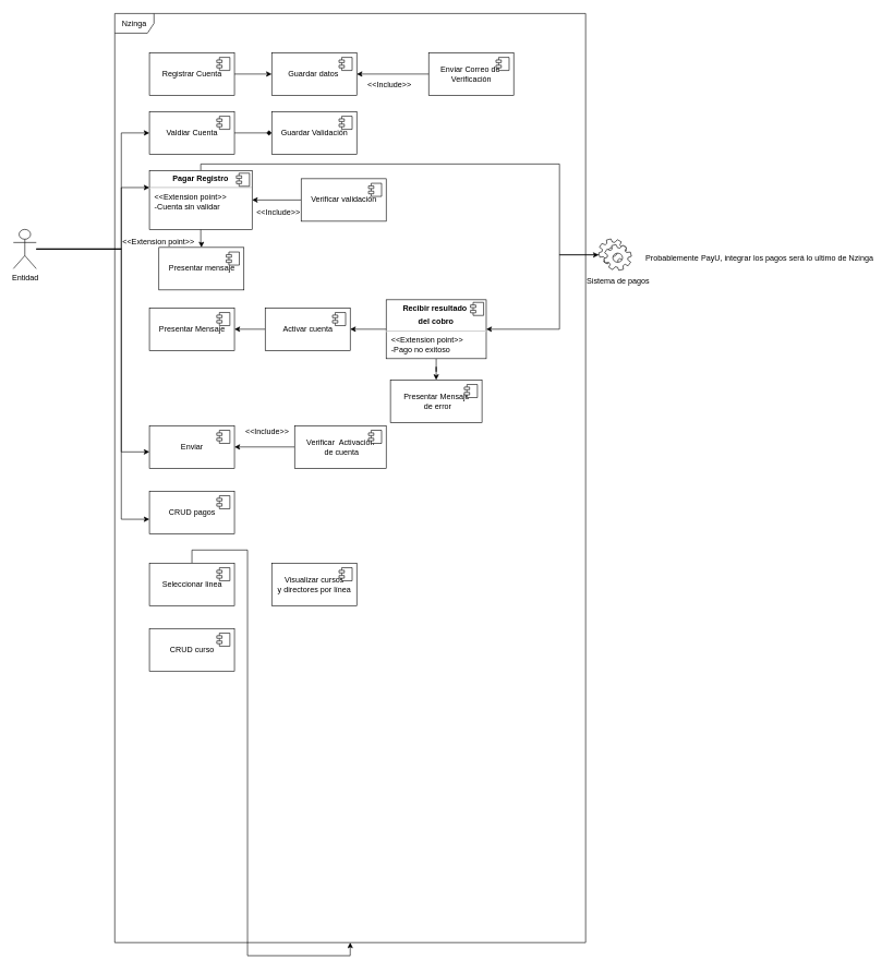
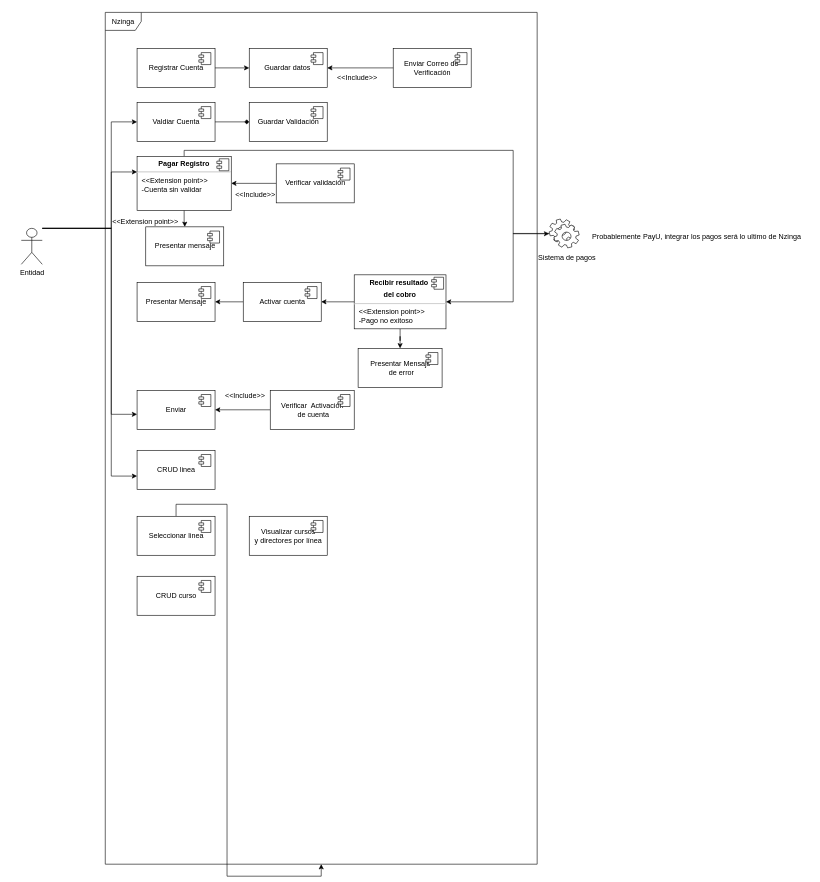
  <mxCell id="0" />
  <mxCell id="1" parent="0" />
  <mxCell id="2" style="edgeStyle=orthogonalEdgeStyle;rounded=0;orthogonalLoop=1;jettySize=auto;html=1;" parent="1" source="6" target="11" edge="1"><mxGeometry relative="1" as="geometry"><Array as="points"><mxPoint x="185" y="380" /><mxPoint x="185" y="690" /></Array></mxGeometry></mxCell>
  <mxCell id="3" style="edgeStyle=orthogonalEdgeStyle;rounded=0;orthogonalLoop=1;jettySize=auto;html=1;" parent="1" source="6" target="13" edge="1"><mxGeometry relative="1" as="geometry"><Array as="points"><mxPoint x="185" y="380" /><mxPoint x="185" y="793" /></Array></mxGeometry></mxCell>
  <mxCell id="4" style="edgeStyle=orthogonalEdgeStyle;rounded=0;orthogonalLoop=1;jettySize=auto;html=1;entryX=0;entryY=0.5;entryDx=0;entryDy=0;" parent="1" source="6" edge="1"><mxGeometry relative="1" as="geometry"><Array as="points"><mxPoint x="185" y="380" /><mxPoint x="185" y="286" /></Array><mxPoint x="228" y="286" as="targetPoint" /></mxGeometry></mxCell>
  <mxCell id="5" style="edgeStyle=orthogonalEdgeStyle;rounded=0;orthogonalLoop=1;jettySize=auto;html=1;entryX=0;entryY=0.5;entryDx=0;entryDy=0;" parent="1" source="6" target="41" edge="1"><mxGeometry relative="1" as="geometry"><Array as="points"><mxPoint x="185" y="380" /><mxPoint x="185" y="203" /></Array></mxGeometry></mxCell>
- <mxCell id="6" value="Entidad" style="shape=umlActor;verticalLabelPosition=bottom;labelBackgroundColor=#ffffff;verticalAlign=top;html=1;" parent="1" vertex="1"><mxGeometry x="20" y="350" width="35" height="60" as="geometry" /></mxCell>
+ <mxCell id="6" value="Entidad" style="shape=umlActor;verticalLabelPosition=bottom;labelBackgroundColor=#ffffff;verticalAlign=top;html=1;" parent="1" vertex="1"><mxGeometry x="35" y="380" width="35" height="60" as="geometry" /></mxCell>
  <mxCell id="7" value="Nzinga" style="shape=umlFrame;whiteSpace=wrap;html=1;" parent="1" vertex="1"><mxGeometry x="175" y="20" width="720" height="1420" as="geometry" /></mxCell>
  <mxCell id="8" style="edgeStyle=orthogonalEdgeStyle;rounded=0;orthogonalLoop=1;jettySize=auto;html=1;" parent="1" source="9" target="19" edge="1"><mxGeometry relative="1" as="geometry" /></mxCell>
  <mxCell id="9" value="Registrar Cuenta" style="html=1;" parent="1" vertex="1"><mxGeometry x="228" y="80" width="130" height="65" as="geometry" /></mxCell>
  <mxCell id="10" value="" style="shape=component;jettyWidth=8;jettyHeight=4;" parent="9" vertex="1"><mxGeometry x="1" width="20" height="20" relative="1" as="geometry"><mxPoint x="-27" y="7" as="offset" /></mxGeometry></mxCell>
  <mxCell id="11" value="Enviar" style="html=1;" parent="1" vertex="1"><mxGeometry x="228" y="650" width="130" height="65" as="geometry" /></mxCell>
  <mxCell id="12" value="" style="shape=component;jettyWidth=8;jettyHeight=4;" parent="11" vertex="1"><mxGeometry x="1" width="20" height="20" relative="1" as="geometry"><mxPoint x="-27" y="7" as="offset" /></mxGeometry></mxCell>
- <mxCell id="13" value="CRUD pagos" style="html=1;" parent="1" vertex="1"><mxGeometry x="228" y="750" width="130" height="65" as="geometry" /></mxCell>
+ <mxCell id="13" value="CRUD linea" style="html=1;" parent="1" vertex="1"><mxGeometry x="228" y="750" width="130" height="65" as="geometry" /></mxCell>
  <mxCell id="14" value="" style="shape=component;jettyWidth=8;jettyHeight=4;" parent="13" vertex="1"><mxGeometry x="1" width="20" height="20" relative="1" as="geometry"><mxPoint x="-27" y="7" as="offset" /></mxGeometry></mxCell>
  <mxCell id="15" style="edgeStyle=orthogonalEdgeStyle;rounded=0;orthogonalLoop=1;jettySize=auto;html=1;" parent="1" source="17" target="26" edge="1"><mxGeometry relative="1" as="geometry" /></mxCell>
  <mxCell id="16" value="" style="edgeStyle=orthogonalEdgeStyle;rounded=0;orthogonalLoop=1;jettySize=auto;html=1;" edge="1" parent="1" source="17" target="28"><mxGeometry relative="1" as="geometry" /></mxCell>
  <mxCell id="17" value="&lt;p style=&quot;margin: 0px ; margin-top: 6px ; text-align: center&quot;&gt;&lt;b&gt;Recibir resultado&amp;nbsp;&lt;/b&gt;&lt;/p&gt;&lt;p style=&quot;margin: 0px ; margin-top: 6px ; text-align: center&quot;&gt;&lt;b&gt;del cobro&lt;/b&gt;&lt;/p&gt;&lt;hr&gt;&lt;p style=&quot;margin: 0px ; margin-left: 8px&quot;&gt;&amp;lt;&amp;lt;Extension point&amp;gt;&amp;gt;&lt;/p&gt;&lt;p style=&quot;margin: 0px ; margin-left: 8px&quot;&gt;-Pago no exitoso&lt;br&gt;&lt;br&gt;&lt;/p&gt;" style="align=left;overflow=fill;html=1;" parent="1" vertex="1"><mxGeometry x="590" y="457.5" width="153" height="90" as="geometry" /></mxCell>
  <mxCell id="18" value="" style="shape=component;jettyWidth=8;jettyHeight=4;" parent="17" vertex="1"><mxGeometry x="1" width="20" height="20" relative="1" as="geometry"><mxPoint x="-24" y="4" as="offset" /></mxGeometry></mxCell>
  <mxCell id="19" value="Guardar datos&amp;nbsp;" style="html=1;" parent="1" vertex="1"><mxGeometry x="415" y="80" width="130" height="65" as="geometry" /></mxCell>
  <mxCell id="20" value="" style="shape=component;jettyWidth=8;jettyHeight=4;" parent="19" vertex="1"><mxGeometry x="1" width="20" height="20" relative="1" as="geometry"><mxPoint x="-27" y="7" as="offset" /></mxGeometry></mxCell>
  <mxCell id="21" style="edgeStyle=orthogonalEdgeStyle;rounded=0;orthogonalLoop=1;jettySize=auto;html=1;entryX=1;entryY=0.5;entryDx=0;entryDy=0;" parent="1" source="22" target="17" edge="1"><mxGeometry relative="1" as="geometry"><Array as="points"><mxPoint x="855" y="389" /><mxPoint x="855" y="503" /></Array></mxGeometry></mxCell>
  <mxCell id="22" value="" style="shape=mxgraph.bpmn.service_task;html=1;outlineConnect=0;" parent="1" vertex="1"><mxGeometry x="915" y="364.5" width="50" height="48" as="geometry" /></mxCell>
  <mxCell id="23" value="Sistema de pagos" style="text;html=1;resizable=0;points=[];autosize=1;align=left;verticalAlign=top;spacingTop=-4;" parent="1" vertex="1"><mxGeometry x="895" y="420" width="110" height="10" as="geometry" /></mxCell>
  <mxCell id="24" value="Probablemente PayU, integrar los pagos será lo ultimo de Nzinga" style="text;html=1;resizable=0;points=[];autosize=1;align=left;verticalAlign=top;spacingTop=-4;" parent="1" vertex="1"><mxGeometry x="985" y="383.5" width="360" height="10" as="geometry" /></mxCell>
  <mxCell id="25" value="" style="edgeStyle=orthogonalEdgeStyle;rounded=0;orthogonalLoop=1;jettySize=auto;html=1;" parent="1" source="26" target="35" edge="1"><mxGeometry relative="1" as="geometry" /></mxCell>
  <mxCell id="26" value="Activar cuenta" style="html=1;" parent="1" vertex="1"><mxGeometry x="405" y="470" width="130" height="65" as="geometry" /></mxCell>
  <mxCell id="27" value="" style="shape=component;jettyWidth=8;jettyHeight=4;" parent="26" vertex="1"><mxGeometry x="1" width="20" height="20" relative="1" as="geometry"><mxPoint x="-27" y="7" as="offset" /></mxGeometry></mxCell>
  <mxCell id="28" value="Presentar Mensaje&lt;br&gt;&amp;nbsp;de error" style="html=1;" parent="1" vertex="1"><mxGeometry x="596.5" y="580" width="140" height="65" as="geometry" /></mxCell>
  <mxCell id="29" value="" style="shape=component;jettyWidth=8;jettyHeight=4;" parent="28" vertex="1"><mxGeometry x="1" width="20" height="20" relative="1" as="geometry"><mxPoint x="-27" y="7" as="offset" /></mxGeometry></mxCell>
  <mxCell id="30" style="edgeStyle=orthogonalEdgeStyle;rounded=0;orthogonalLoop=1;jettySize=auto;html=1;" edge="1" parent="1" source="31" target="11"><mxGeometry relative="1" as="geometry" /></mxCell>
  <mxCell id="31" value="Verificar&amp;nbsp; Activación&lt;br&gt;&amp;nbsp;de cuenta" style="html=1;" parent="1" vertex="1"><mxGeometry x="450" y="650" width="140" height="65" as="geometry" /></mxCell>
  <mxCell id="32" value="" style="shape=component;jettyWidth=8;jettyHeight=4;" parent="31" vertex="1"><mxGeometry x="1" width="20" height="20" relative="1" as="geometry"><mxPoint x="-27" y="7" as="offset" /></mxGeometry></mxCell>
  <mxCell id="33" value="&amp;lt;&amp;lt;Extension point&amp;gt;&amp;gt;" style="text;html=1;resizable=0;points=[];autosize=1;align=left;verticalAlign=top;spacingTop=-4;" parent="1" vertex="1"><mxGeometry x="185" y="359.5" width="130" height="10" as="geometry" /></mxCell>
  <mxCell id="34" value="&amp;lt;&amp;lt;Include&amp;gt;&amp;gt;" style="text;html=1;resizable=0;points=[];autosize=1;align=left;verticalAlign=top;spacingTop=-4;" parent="1" vertex="1"><mxGeometry x="372.5" y="650" width="80" height="10" as="geometry" /></mxCell>
  <mxCell id="35" value="Presentar Mensaje" style="html=1;" parent="1" vertex="1"><mxGeometry x="228" y="470" width="130" height="65" as="geometry" /></mxCell>
  <mxCell id="36" value="" style="shape=component;jettyWidth=8;jettyHeight=4;" parent="35" vertex="1"><mxGeometry x="1" width="20" height="20" relative="1" as="geometry"><mxPoint x="-27" y="7" as="offset" /></mxGeometry></mxCell>
  <mxCell id="37" value="Enviar Correo de&amp;nbsp;&lt;br&gt;Verificación&lt;br&gt;" style="html=1;" parent="1" vertex="1"><mxGeometry x="655" y="80" width="130" height="65" as="geometry" /></mxCell>
  <mxCell id="38" value="" style="shape=component;jettyWidth=8;jettyHeight=4;" parent="37" vertex="1"><mxGeometry x="1" width="20" height="20" relative="1" as="geometry"><mxPoint x="-27" y="7" as="offset" /></mxGeometry></mxCell>
  <mxCell id="39" value="" style="endArrow=classic;html=1;entryX=1;entryY=0.5;entryDx=0;entryDy=0;exitX=0;exitY=0.5;exitDx=0;exitDy=0;" parent="1" source="37" target="19" edge="1"><mxGeometry width="50" height="50" relative="1" as="geometry"><mxPoint x="585" y="170" as="sourcePoint" /><mxPoint x="635" y="120" as="targetPoint" /></mxGeometry></mxCell>
  <mxCell id="40" value="&amp;lt;&amp;lt;Include&amp;gt;&amp;gt;" style="text;html=1;resizable=0;points=[];autosize=1;align=left;verticalAlign=top;spacingTop=-4;" parent="1" vertex="1"><mxGeometry x="560" y="120" width="80" height="10" as="geometry" /></mxCell>
  <mxCell id="41" value="Valdiar Cuenta" style="html=1;" parent="1" vertex="1"><mxGeometry x="228" y="170" width="130" height="65" as="geometry" /></mxCell>
  <mxCell id="42" value="" style="shape=component;jettyWidth=8;jettyHeight=4;" parent="41" vertex="1"><mxGeometry x="1" width="20" height="20" relative="1" as="geometry"><mxPoint x="-27" y="7" as="offset" /></mxGeometry></mxCell>
  <mxCell id="43" value="Guardar Validación" style="html=1;" parent="1" vertex="1"><mxGeometry x="415" y="170" width="130" height="65" as="geometry" /></mxCell>
  <mxCell id="44" value="" style="shape=component;jettyWidth=8;jettyHeight=4;" parent="43" vertex="1"><mxGeometry x="1" width="20" height="20" relative="1" as="geometry"><mxPoint x="-27" y="7" as="offset" /></mxGeometry></mxCell>
  <mxCell id="45" value="" style="endArrow=diamond;html=1;exitX=1;exitY=0.5;exitDx=0;exitDy=0;entryX=0;entryY=0.5;entryDx=0;entryDy=0;" parent="1" source="41" target="43" edge="1"><mxGeometry width="50" height="50" relative="1" as="geometry"><mxPoint x="385" y="260" as="sourcePoint" /><mxPoint x="435" y="210" as="targetPoint" /></mxGeometry></mxCell>
  <mxCell id="46" style="edgeStyle=orthogonalEdgeStyle;rounded=0;orthogonalLoop=1;jettySize=auto;html=1;" edge="1" parent="1" source="47" target="52"><mxGeometry relative="1" as="geometry" /></mxCell>
  <mxCell id="47" value="Verificar validación" style="html=1;" vertex="1" parent="1"><mxGeometry x="460" y="272.5" width="130" height="65" as="geometry" /></mxCell>
  <mxCell id="48" value="" style="shape=component;jettyWidth=8;jettyHeight=4;" vertex="1" parent="47"><mxGeometry x="1" width="20" height="20" relative="1" as="geometry"><mxPoint x="-27" y="7" as="offset" /></mxGeometry></mxCell>
  <mxCell id="49" value="&amp;lt;&amp;lt;Include&amp;gt;&amp;gt;" style="text;html=1;resizable=0;points=[];autosize=1;align=left;verticalAlign=top;spacingTop=-4;" vertex="1" parent="1"><mxGeometry x="390" y="315" width="80" height="10" as="geometry" /></mxCell>
  <mxCell id="50" value="" style="edgeStyle=orthogonalEdgeStyle;rounded=0;orthogonalLoop=1;jettySize=auto;html=1;" edge="1" parent="1" source="52" target="54"><mxGeometry relative="1" as="geometry" /></mxCell>
  <mxCell id="51" style="edgeStyle=orthogonalEdgeStyle;rounded=0;orthogonalLoop=1;jettySize=auto;html=1;" edge="1" parent="1" source="52" target="22"><mxGeometry relative="1" as="geometry"><Array as="points"><mxPoint x="307" y="250" /><mxPoint x="855" y="250" /><mxPoint x="855" y="389" /></Array></mxGeometry></mxCell>
  <mxCell id="52" value="&lt;p style=&quot;margin: 0px ; margin-top: 6px ; text-align: center&quot;&gt;&lt;b&gt;Pagar Registro&lt;/b&gt;&lt;/p&gt;&lt;hr&gt;&lt;p style=&quot;margin: 0px ; margin-left: 8px&quot;&gt;&amp;lt;&amp;lt;Extension point&amp;gt;&amp;gt;&lt;/p&gt;&lt;p style=&quot;margin: 0px ; margin-left: 8px&quot;&gt;-Cuenta sin validar&lt;br&gt;&lt;br&gt;&lt;/p&gt;" style="align=left;overflow=fill;html=1;" vertex="1" parent="1"><mxGeometry x="228" y="260" width="157" height="90" as="geometry" /></mxCell>
  <mxCell id="53" value="" style="shape=component;jettyWidth=8;jettyHeight=4;" vertex="1" parent="52"><mxGeometry x="1" width="20" height="20" relative="1" as="geometry"><mxPoint x="-24" y="4" as="offset" /></mxGeometry></mxCell>
  <mxCell id="54" value="Presentar mensaje" style="html=1;" vertex="1" parent="1"><mxGeometry x="242.5" y="377.5" width="130" height="65" as="geometry" /></mxCell>
  <mxCell id="55" value="" style="shape=component;jettyWidth=8;jettyHeight=4;" vertex="1" parent="54"><mxGeometry x="1" width="20" height="20" relative="1" as="geometry"><mxPoint x="-27" y="7" as="offset" /></mxGeometry></mxCell>
  <mxCell id="56" value="" style="edgeStyle=orthogonalEdgeStyle;rounded=0;orthogonalLoop=1;jettySize=auto;html=1;" edge="1" parent="1" source="57" target="7"><mxGeometry relative="1" as="geometry" /></mxCell>
  <mxCell id="57" value="Seleccionar linea" style="html=1;" vertex="1" parent="1"><mxGeometry x="228" y="860" width="130" height="65" as="geometry" /></mxCell>
  <mxCell id="58" value="" style="shape=component;jettyWidth=8;jettyHeight=4;" vertex="1" parent="57"><mxGeometry x="1" width="20" height="20" relative="1" as="geometry"><mxPoint x="-27" y="7" as="offset" /></mxGeometry></mxCell>
  <mxCell id="59" value="Visualizar cursos&lt;br&gt;y directores por línea&lt;br&gt;" style="html=1;" vertex="1" parent="1"><mxGeometry x="415" y="860" width="130" height="65" as="geometry" /></mxCell>
  <mxCell id="60" value="" style="shape=component;jettyWidth=8;jettyHeight=4;" vertex="1" parent="59"><mxGeometry x="1" width="20" height="20" relative="1" as="geometry"><mxPoint x="-27" y="7" as="offset" /></mxGeometry></mxCell>
  <mxCell id="61" value="CRUD curso" style="html=1;" vertex="1" parent="1"><mxGeometry x="228" y="960" width="130" height="65" as="geometry" /></mxCell>
  <mxCell id="62" value="" style="shape=component;jettyWidth=8;jettyHeight=4;" vertex="1" parent="61"><mxGeometry x="1" width="20" height="20" relative="1" as="geometry"><mxPoint x="-27" y="7" as="offset" /></mxGeometry></mxCell>
